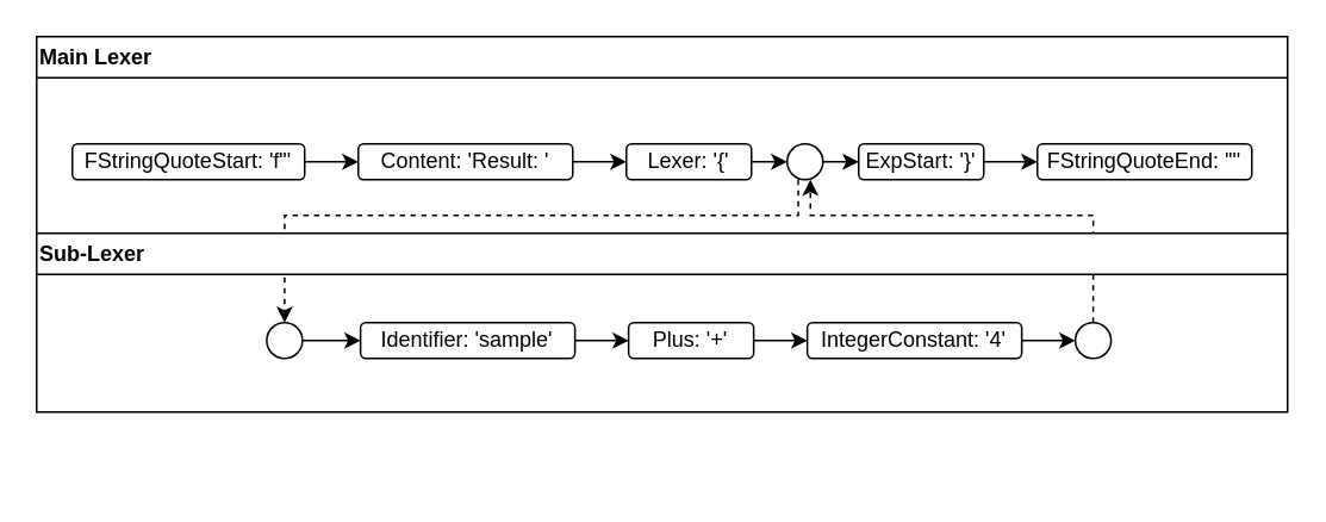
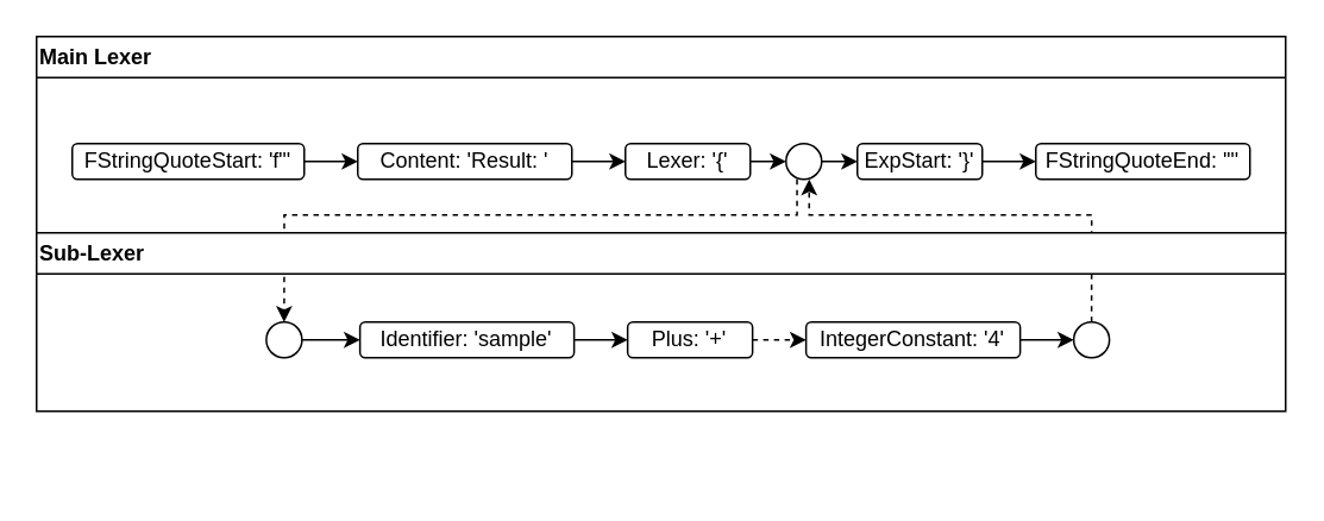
  <mxCell id="0" />
  <mxCell id="1" parent="0" />
  <mxCell id="2" value="&lt;div align=&quot;left&quot;&gt;Main Lexer&lt;/div&gt;" style="swimlane;whiteSpace=wrap;html=1;startSize=23;align=left;" vertex="1" parent="1"><mxGeometry x="20" y="20" width="700" height="110" as="geometry"><mxRectangle x="440" y="230" width="140" height="30" as="alternateBounds" /></mxGeometry></mxCell>
  <mxCell id="3" style="edgeStyle=orthogonalEdgeStyle;rounded=0;orthogonalLoop=1;jettySize=auto;html=1;exitX=1;exitY=0.5;exitDx=0;exitDy=0;entryX=0;entryY=0.5;entryDx=0;entryDy=0;" edge="1" parent="2" source="4" target="6"><mxGeometry relative="1" as="geometry" /></mxCell>
  <mxCell id="4" value="FStringQuoteStart: 'f&quot;'" style="rounded=1;whiteSpace=wrap;html=1;" vertex="1" parent="2"><mxGeometry x="20" y="60" width="130" height="20" as="geometry" /></mxCell>
  <mxCell id="5" style="edgeStyle=orthogonalEdgeStyle;rounded=0;orthogonalLoop=1;jettySize=auto;html=1;exitX=1;exitY=0.5;exitDx=0;exitDy=0;entryX=0;entryY=0.5;entryDx=0;entryDy=0;" edge="1" parent="2" source="6" target="7"><mxGeometry relative="1" as="geometry" /></mxCell>
  <mxCell id="6" value="Content: 'Result: '" style="rounded=1;whiteSpace=wrap;html=1;" vertex="1" parent="2"><mxGeometry x="180" y="60" width="120" height="20" as="geometry" /></mxCell>
  <mxCell id="7" value="Lexer: '{'" style="rounded=1;whiteSpace=wrap;html=1;" vertex="1" parent="2"><mxGeometry x="330" y="60" width="70" height="20" as="geometry" /></mxCell>
  <mxCell id="8" style="edgeStyle=orthogonalEdgeStyle;rounded=0;orthogonalLoop=1;jettySize=auto;html=1;exitX=1;exitY=0.5;exitDx=0;exitDy=0;entryX=0;entryY=0.5;entryDx=0;entryDy=0;" edge="1" parent="2" source="9" target="10"><mxGeometry relative="1" as="geometry" /></mxCell>
  <mxCell id="9" value="ExpStart: '}'" style="rounded=1;whiteSpace=wrap;html=1;" vertex="1" parent="2"><mxGeometry x="460" y="60" width="70" height="20" as="geometry" /></mxCell>
  <mxCell id="10" value="FStringQuoteEnd: '&quot;'" style="rounded=1;whiteSpace=wrap;html=1;" vertex="1" parent="2"><mxGeometry x="560" y="60" width="120" height="20" as="geometry" /></mxCell>
  <mxCell id="11" style="edgeStyle=orthogonalEdgeStyle;rounded=0;orthogonalLoop=1;jettySize=auto;html=1;exitX=1;exitY=0.5;exitDx=0;exitDy=0;entryX=0;entryY=0.5;entryDx=0;entryDy=0;" edge="1" parent="2" source="12" target="9"><mxGeometry relative="1" as="geometry" /></mxCell>
  <mxCell id="12" value="" style="ellipse;whiteSpace=wrap;html=1;aspect=fixed;" vertex="1" parent="2"><mxGeometry x="420" y="60" width="20" height="20" as="geometry" /></mxCell>
  <mxCell id="13" style="edgeStyle=orthogonalEdgeStyle;rounded=0;orthogonalLoop=1;jettySize=auto;html=1;exitX=1;exitY=0.5;exitDx=0;exitDy=0;entryX=0;entryY=0.5;entryDx=0;entryDy=0;" edge="1" parent="2" source="7" target="12"><mxGeometry relative="1" as="geometry"><mxPoint x="408.46" y="70.7" as="targetPoint" /></mxGeometry></mxCell>
  <mxCell id="14" value="" style="endArrow=classic;html=1;rounded=0;exitX=0;exitY=1;exitDx=0;exitDy=0;entryX=0.5;entryY=0;entryDx=0;entryDy=0;edgeStyle=orthogonalEdgeStyle;dashed=1;" edge="1" parent="2" target="18"><mxGeometry width="50" height="50" relative="1" as="geometry"><mxPoint x="426.179" y="80.001" as="sourcePoint" /><mxPoint x="142" y="162.93" as="targetPoint" /><Array as="points"><mxPoint x="426" y="100" /><mxPoint x="139" y="100" /></Array></mxGeometry></mxCell>
  <mxCell id="15" value="" style="endArrow=classic;html=1;rounded=0;exitX=0.5;exitY=0;exitDx=0;exitDy=0;entryX=1;entryY=1;entryDx=0;entryDy=0;edgeStyle=orthogonalEdgeStyle;dashed=1;" edge="1" parent="2" source="19"><mxGeometry width="50" height="50" relative="1" as="geometry"><mxPoint x="587.18" y="162.93" as="sourcePoint" /><mxPoint x="433.001" y="80.001" as="targetPoint" /><Array as="points"><mxPoint x="591" y="100" /><mxPoint x="433" y="100" /></Array></mxGeometry></mxCell>
  <mxCell id="16" value="&lt;div align=&quot;left&quot;&gt;Sub-Lexer&lt;/div&gt;" style="swimlane;whiteSpace=wrap;html=1;startSize=23;align=left;" vertex="1" parent="1"><mxGeometry x="20" y="130" width="700" height="100" as="geometry"><mxRectangle x="440" y="230" width="140" height="30" as="alternateBounds" /></mxGeometry></mxCell>
  <mxCell id="17" style="edgeStyle=orthogonalEdgeStyle;rounded=0;orthogonalLoop=1;jettySize=auto;html=1;exitX=1;exitY=0.5;exitDx=0;exitDy=0;entryX=0;entryY=0.5;entryDx=0;entryDy=0;" edge="1" parent="16" source="18" target="21"><mxGeometry relative="1" as="geometry" /></mxCell>
  <mxCell id="18" value="" style="ellipse;whiteSpace=wrap;html=1;aspect=fixed;" vertex="1" parent="16"><mxGeometry x="128.75" y="50" width="20" height="20" as="geometry" /></mxCell>
  <mxCell id="19" value="" style="ellipse;whiteSpace=wrap;html=1;aspect=fixed;" vertex="1" parent="16"><mxGeometry x="581.25" y="50" width="20" height="20" as="geometry" /></mxCell>
  <mxCell id="20" style="edgeStyle=orthogonalEdgeStyle;rounded=0;orthogonalLoop=1;jettySize=auto;html=1;exitX=1;exitY=0.5;exitDx=0;exitDy=0;entryX=0;entryY=0.5;entryDx=0;entryDy=0;" edge="1" parent="16" source="21" target="25"><mxGeometry relative="1" as="geometry" /></mxCell>
  <mxCell id="21" value="Identifier: 'sample'" style="rounded=1;whiteSpace=wrap;html=1;" vertex="1" parent="16"><mxGeometry x="181.25" y="50" width="120" height="20" as="geometry" /></mxCell>
  <mxCell id="22" style="edgeStyle=orthogonalEdgeStyle;rounded=0;orthogonalLoop=1;jettySize=auto;html=1;exitX=1;exitY=0.5;exitDx=0;exitDy=0;entryX=0;entryY=0.5;entryDx=0;entryDy=0;" edge="1" parent="16" source="23" target="19"><mxGeometry relative="1" as="geometry" /></mxCell>
  <mxCell id="23" value="IntegerConstant: '4'" style="rounded=1;whiteSpace=wrap;html=1;" vertex="1" parent="16"><mxGeometry x="431.25" y="50" width="120" height="20" as="geometry" /></mxCell>
- <mxCell id="24" style="edgeStyle=orthogonalEdgeStyle;rounded=0;orthogonalLoop=1;jettySize=auto;html=1;exitX=1;exitY=0.5;exitDx=0;exitDy=0;entryX=0;entryY=0.5;entryDx=0;entryDy=0;" edge="1" parent="16" source="25" target="23"><mxGeometry relative="1" as="geometry" /></mxCell>
+ <mxCell id="24" style="edgeStyle=orthogonalEdgeStyle;rounded=0;orthogonalLoop=1;jettySize=auto;html=1;exitX=1;exitY=0.5;exitDx=0;exitDy=0;entryX=0;entryY=0.5;entryDx=0;entryDy=0;dashed=1;" edge="1" parent="16" source="25" target="23"><mxGeometry relative="1" as="geometry" /></mxCell>
  <mxCell id="25" value="Plus: '+'" style="rounded=1;whiteSpace=wrap;html=1;" vertex="1" parent="16"><mxGeometry x="331.25" y="50" width="70" height="20" as="geometry" /></mxCell>
  <mxCell id="26" value="&amp;nbsp;" style="text;whiteSpace=wrap;html=1;" vertex="1" parent="1"><mxGeometry x="660" y="230" width="40" height="40" as="geometry" /></mxCell>
